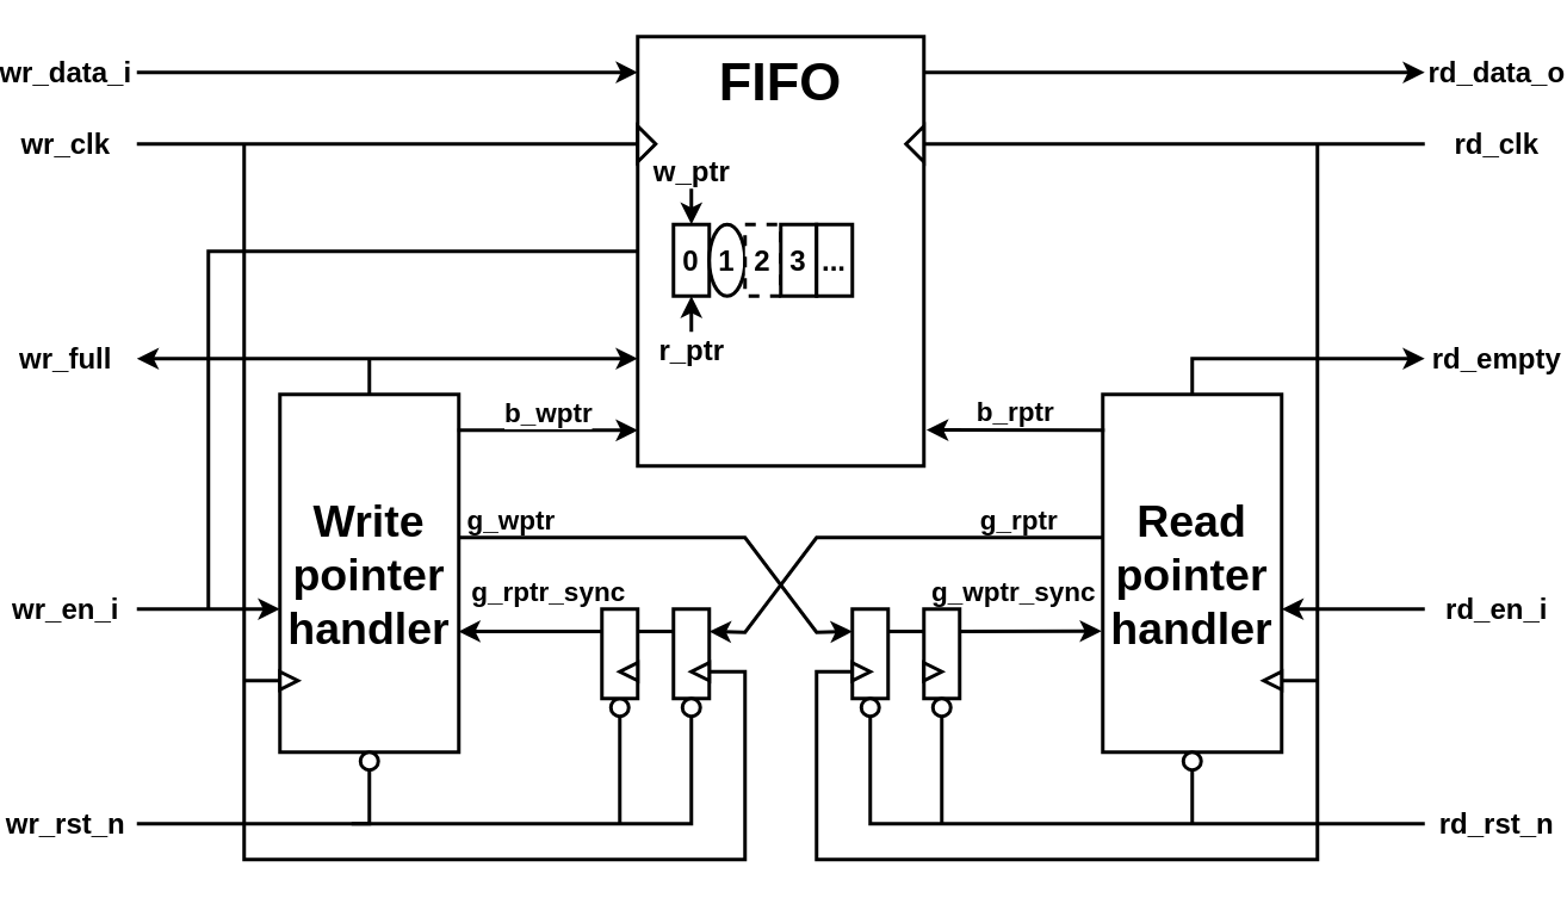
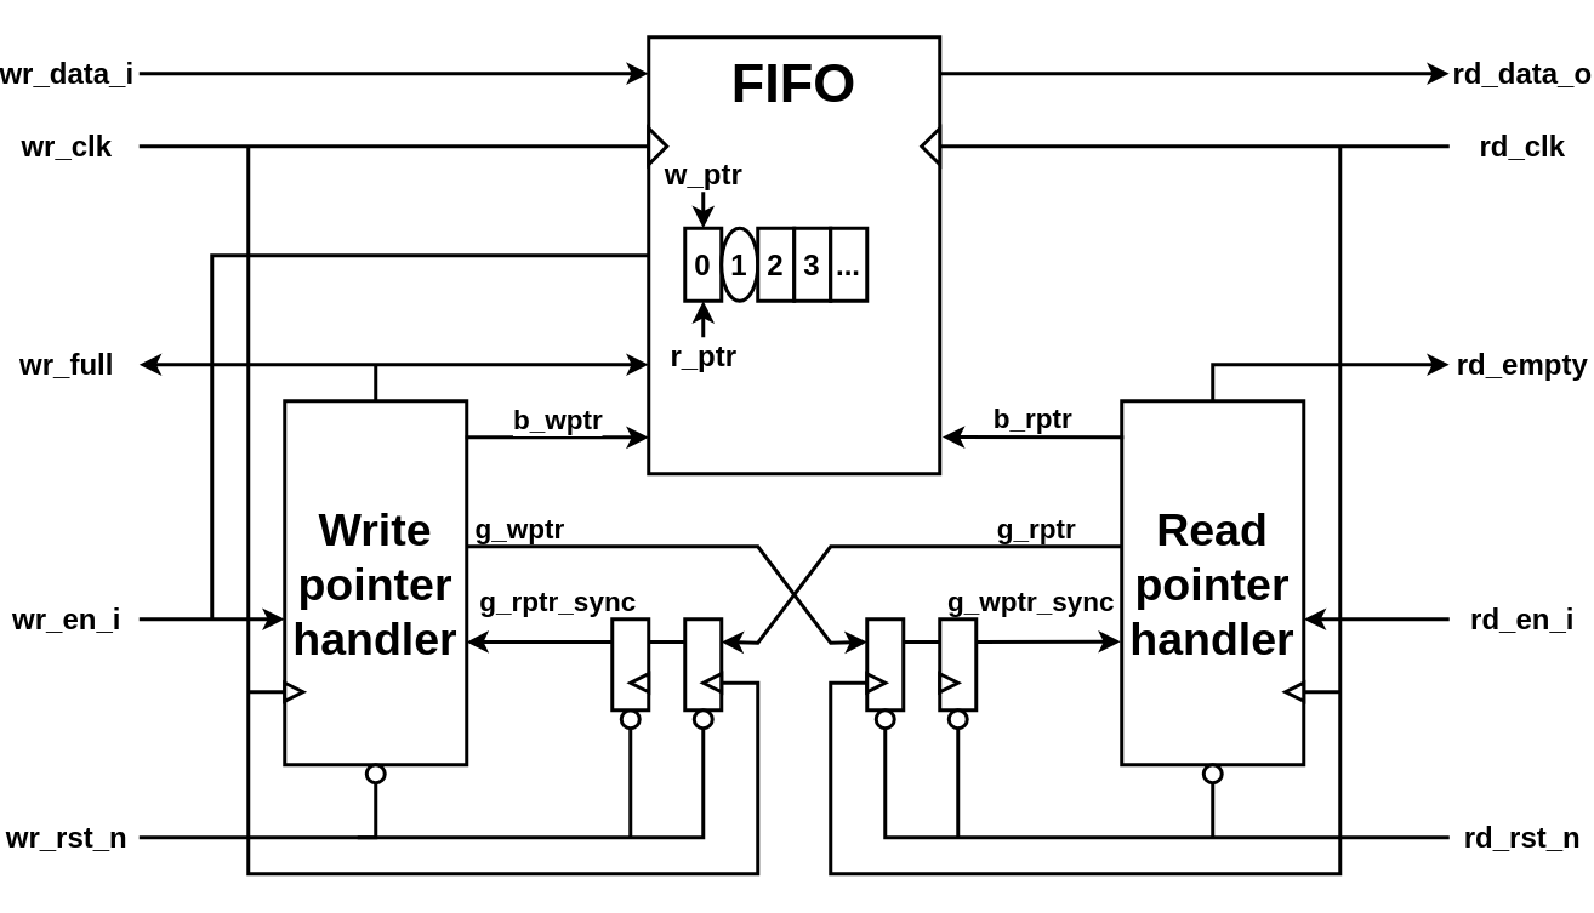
  <mxCell id="0" />
  <mxCell id="1" parent="0" />
  <mxCell id="2" value="&lt;font style=&quot;font-size: 25px;&quot;&gt;Read&lt;/font&gt;&lt;div style=&quot;font-size: 25px;&quot;&gt;&lt;font style=&quot;font-size: 25px;&quot;&gt;pointer&lt;/font&gt;&lt;/div&gt;&lt;div style=&quot;font-size: 25px;&quot;&gt;&lt;font style=&quot;font-size: 25px;&quot;&gt;handler&lt;/font&gt;&lt;/div&gt;" style="rounded=0;whiteSpace=wrap;html=1;fontStyle=1;strokeWidth=2;fontSize=16;labelBackgroundColor=none;" parent="1" vertex="1"><mxGeometry x="560" y="220" width="100" height="200" as="geometry" /></mxCell>
  <mxCell id="3" value="&lt;div style=&quot;font-size: 25px;&quot;&gt;&lt;font style=&quot;font-size: 25px;&quot;&gt;Write&lt;/font&gt;&lt;/div&gt;&lt;div style=&quot;font-size: 25px;&quot;&gt;&lt;font style=&quot;font-size: 25px;&quot;&gt;pointer&lt;/font&gt;&lt;/div&gt;&lt;div style=&quot;font-size: 25px;&quot;&gt;&lt;font style=&quot;font-size: 25px;&quot;&gt;handler&lt;/font&gt;&lt;/div&gt;" style="rounded=0;whiteSpace=wrap;html=1;fontStyle=1;strokeWidth=2;fontSize=16;labelBackgroundColor=none;" parent="1" vertex="1"><mxGeometry x="100" y="220" width="100" height="200" as="geometry" /></mxCell>
  <mxCell id="4" value="" style="rounded=0;whiteSpace=wrap;html=1;fontStyle=1;strokeWidth=2;fontSize=16;labelBackgroundColor=none;" parent="1" vertex="1"><mxGeometry x="300" y="20" width="160" height="240" as="geometry" /></mxCell>
  <mxCell id="5" value="0" style="rounded=0;whiteSpace=wrap;html=1;fontStyle=1;strokeWidth=2;fontSize=16;labelBackgroundColor=none;" parent="1" vertex="1"><mxGeometry x="320" y="125" width="20" height="40" as="geometry" /></mxCell>
  <mxCell id="6" value="1" style="ellipse;whiteSpace=wrap;html=1;fontStyle=1;strokeWidth=2;fontSize=16;labelBackgroundColor=none;" parent="1" vertex="1"><mxGeometry x="340" y="125" width="20" height="40" as="geometry" /></mxCell>
- <mxCell id="7" value="2" style="rounded=0;whiteSpace=wrap;html=1;fontStyle=1;strokeWidth=2;fontSize=16;labelBackgroundColor=none;dashed=1;" parent="1" vertex="1"><mxGeometry x="360" y="125" width="20" height="40" as="geometry" /></mxCell>
+ <mxCell id="7" value="2" style="rounded=0;whiteSpace=wrap;html=1;fontStyle=1;strokeWidth=2;fontSize=16;labelBackgroundColor=none;" parent="1" vertex="1"><mxGeometry x="360" y="125" width="20" height="40" as="geometry" /></mxCell>
  <mxCell id="8" value="3" style="rounded=0;whiteSpace=wrap;html=1;fontStyle=1;strokeWidth=2;fontSize=16;labelBackgroundColor=none;" parent="1" vertex="1"><mxGeometry x="380" y="125" width="20" height="40" as="geometry" /></mxCell>
  <mxCell id="9" value="..." style="rounded=0;whiteSpace=wrap;html=1;fontStyle=1;strokeWidth=2;fontSize=16;labelBackgroundColor=none;" parent="1" vertex="1"><mxGeometry x="400" y="125" width="20" height="40" as="geometry" /></mxCell>
  <mxCell id="10" value="w_ptr" style="endArrow=classic;html=1;rounded=0;entryX=0.5;entryY=0;entryDx=0;entryDy=0;fontStyle=1;strokeWidth=2;fontSize=16;labelBackgroundColor=none;" parent="1" target="5" edge="1"><mxGeometry x="-1" y="-10" width="50" height="50" relative="1" as="geometry"><mxPoint x="330" y="105" as="sourcePoint" /><mxPoint x="410" y="55" as="targetPoint" /><mxPoint x="10" y="-10" as="offset" /></mxGeometry></mxCell>
  <mxCell id="11" value="r_ptr" style="endArrow=classic;html=1;rounded=0;entryX=0.5;entryY=1;entryDx=0;entryDy=0;fontStyle=1;strokeWidth=2;fontSize=16;labelBackgroundColor=none;" parent="1" target="5" edge="1"><mxGeometry x="-1" y="-10" width="50" height="50" relative="1" as="geometry"><mxPoint x="330" y="185" as="sourcePoint" /><mxPoint x="410" y="95" as="targetPoint" /><mxPoint x="-10" y="10" as="offset" /></mxGeometry></mxCell>
  <mxCell id="12" value="wr_data_i" style="endArrow=classic;html=1;rounded=0;entryX=0;entryY=0.083;entryDx=0;entryDy=0;entryPerimeter=0;fontStyle=1;strokeWidth=2;fontSize=16;labelBackgroundColor=none;" parent="1" target="4" edge="1"><mxGeometry x="-1" y="-40" width="50" height="50" relative="1" as="geometry"><mxPoint x="20" y="40" as="sourcePoint" /><mxPoint x="370" y="90" as="targetPoint" /><mxPoint x="-40" y="-40" as="offset" /></mxGeometry></mxCell>
  <mxCell id="13" value="rd_data_o" style="endArrow=classic;html=1;rounded=0;fontStyle=1;strokeWidth=2;fontSize=16;labelBackgroundColor=none;" parent="1" edge="1"><mxGeometry x="1" y="40" width="50" height="50" relative="1" as="geometry"><mxPoint x="460" y="40" as="sourcePoint" /><mxPoint x="740" y="40" as="targetPoint" /><mxPoint x="40" y="40" as="offset" /></mxGeometry></mxCell>
  <mxCell id="14" value="wr_en_i" style="endArrow=classic;html=1;rounded=0;entryX=0;entryY=0.5;entryDx=0;entryDy=0;fontStyle=1;strokeWidth=2;fontSize=16;labelBackgroundColor=none;" parent="1" edge="1"><mxGeometry x="-1" y="-40" width="50" height="50" relative="1" as="geometry"><mxPoint x="20" y="340" as="sourcePoint" /><mxPoint x="100" y="340" as="targetPoint" /><mxPoint x="-40" y="-40" as="offset" /></mxGeometry></mxCell>
  <mxCell id="15" value="rd_en_i" style="endArrow=classic;html=1;rounded=0;entryX=1;entryY=0.5;entryDx=0;entryDy=0;fontStyle=1;strokeWidth=2;fontSize=16;labelBackgroundColor=none;" parent="1" edge="1"><mxGeometry x="-1" y="-40" width="50" height="50" relative="1" as="geometry"><mxPoint x="740" y="340" as="sourcePoint" /><mxPoint x="660" y="340" as="targetPoint" /><mxPoint x="40" y="40" as="offset" /></mxGeometry></mxCell>
  <mxCell id="16" value="" style="triangle;whiteSpace=wrap;html=1;fontStyle=1;strokeWidth=2;fontSize=16;labelBackgroundColor=none;" parent="1" vertex="1"><mxGeometry x="300" y="70" width="10" height="20" as="geometry" /></mxCell>
  <mxCell id="17" value="" style="triangle;whiteSpace=wrap;html=1;direction=west;fontStyle=1;strokeWidth=2;fontSize=16;labelBackgroundColor=none;" parent="1" vertex="1"><mxGeometry x="450" y="70" width="10" height="20" as="geometry" /></mxCell>
  <mxCell id="18" value="wr_full" style="endArrow=classic;startArrow=classic;html=1;rounded=0;fontStyle=1;strokeWidth=2;fontSize=16;labelBackgroundColor=none;" parent="1" edge="1"><mxGeometry x="-1" y="-40" width="50" height="50" relative="1" as="geometry"><mxPoint x="20" y="200" as="sourcePoint" /><mxPoint x="300" y="200" as="targetPoint" /><mxPoint x="-40" y="-40" as="offset" /></mxGeometry></mxCell>
  <mxCell id="19" value="" style="endArrow=none;html=1;rounded=0;exitX=0.5;exitY=0;exitDx=0;exitDy=0;fontStyle=1;strokeWidth=2;fontSize=16;labelBackgroundColor=none;" parent="1" source="3" edge="1"><mxGeometry width="50" height="50" relative="1" as="geometry"><mxPoint x="150" y="260" as="sourcePoint" /><mxPoint x="150" y="200" as="targetPoint" /></mxGeometry></mxCell>
  <mxCell id="20" value="" style="group;fontStyle=1;strokeWidth=2;fontSize=16;labelBackgroundColor=none;" parent="1" vertex="1" connectable="0"><mxGeometry x="320" y="340" width="20" height="50" as="geometry" /></mxCell>
  <mxCell id="21" value="" style="group;fontStyle=1;strokeWidth=2;fontSize=16;labelBackgroundColor=none;" parent="20" vertex="1" connectable="0"><mxGeometry width="20" height="50" as="geometry" /></mxCell>
  <mxCell id="22" value="" style="rounded=0;whiteSpace=wrap;html=1;fontStyle=1;strokeWidth=2;fontSize=16;labelBackgroundColor=none;" parent="21" vertex="1"><mxGeometry width="20" height="50" as="geometry" /></mxCell>
  <mxCell id="23" value="" style="triangle;whiteSpace=wrap;html=1;direction=west;fontStyle=1;strokeWidth=2;fontSize=16;labelBackgroundColor=none;" parent="21" vertex="1"><mxGeometry x="10" y="30" width="10" height="10" as="geometry" /></mxCell>
  <mxCell id="24" value="" style="endArrow=none;html=1;rounded=0;exitX=0;exitY=0.5;exitDx=0;exitDy=0;fontStyle=1;strokeWidth=2;fontSize=16;labelBackgroundColor=none;" parent="1" source="23" edge="1"><mxGeometry width="50" height="50" relative="1" as="geometry"><mxPoint x="370" y="380" as="sourcePoint" /><mxPoint x="80" y="80" as="targetPoint" /><Array as="points"><mxPoint x="360" y="375" /><mxPoint x="360" y="480" /><mxPoint x="80" y="480" /></Array></mxGeometry></mxCell>
  <mxCell id="25" value="" style="ellipse;whiteSpace=wrap;html=1;aspect=fixed;fontStyle=1;strokeWidth=2;fontSize=16;labelBackgroundColor=none;" parent="1" vertex="1"><mxGeometry x="285" y="390" width="10" height="10" as="geometry" /></mxCell>
  <mxCell id="26" value="" style="ellipse;whiteSpace=wrap;html=1;aspect=fixed;fontStyle=1;strokeWidth=2;fontSize=16;labelBackgroundColor=none;" parent="1" vertex="1"><mxGeometry x="325" y="390" width="10" height="10" as="geometry" /></mxCell>
  <mxCell id="27" value="" style="endArrow=none;html=1;rounded=0;entryX=0.5;entryY=1;entryDx=0;entryDy=0;fontStyle=1;strokeWidth=2;fontSize=16;labelBackgroundColor=none;" parent="1" target="25" edge="1"><mxGeometry width="50" height="50" relative="1" as="geometry"><mxPoint x="290" y="460" as="sourcePoint" /><mxPoint x="420" y="370" as="targetPoint" /></mxGeometry></mxCell>
  <mxCell id="28" value="" style="endArrow=none;html=1;rounded=0;entryX=0.5;entryY=1;entryDx=0;entryDy=0;fontStyle=1;strokeWidth=2;fontSize=16;labelBackgroundColor=none;" parent="1" target="26" edge="1"><mxGeometry width="50" height="50" relative="1" as="geometry"><mxPoint x="140" y="460" as="sourcePoint" /><mxPoint x="390" y="410" as="targetPoint" /><Array as="points"><mxPoint x="330" y="460" /></Array></mxGeometry></mxCell>
  <mxCell id="29" value="" style="ellipse;whiteSpace=wrap;html=1;aspect=fixed;fontStyle=1;strokeWidth=2;fontSize=16;labelBackgroundColor=none;" parent="1" vertex="1"><mxGeometry x="145" y="420" width="10" height="10" as="geometry" /></mxCell>
  <mxCell id="30" value="wr_rst_n" style="endArrow=none;html=1;rounded=0;exitX=0.5;exitY=1;exitDx=0;exitDy=0;fontStyle=1;strokeWidth=2;fontSize=16;labelBackgroundColor=none;" parent="1" edge="1"><mxGeometry x="1" y="40" width="50" height="50" relative="1" as="geometry"><mxPoint x="150" y="430" as="sourcePoint" /><mxPoint x="20" y="460" as="targetPoint" /><Array as="points"><mxPoint x="150" y="460" /></Array><mxPoint x="-40" y="-40" as="offset" /></mxGeometry></mxCell>
  <mxCell id="31" value="g_rptr_sync" style="endArrow=classic;html=1;rounded=0;exitX=0;exitY=0.25;exitDx=0;exitDy=0;entryX=0.998;entryY=0.578;entryDx=0;entryDy=0;entryPerimeter=0;fontStyle=1;strokeWidth=2;fontSize=15;labelBackgroundColor=none;" parent="1" source="36" edge="1"><mxGeometry x="-0.252" y="-22" width="50" height="50" relative="1" as="geometry"><mxPoint x="290" y="380" as="sourcePoint" /><mxPoint x="199.8" y="352.48" as="targetPoint" /><mxPoint as="offset" /></mxGeometry></mxCell>
  <mxCell id="32" value="" style="endArrow=none;html=1;rounded=0;entryX=0;entryY=0.25;entryDx=0;entryDy=0;exitX=1;exitY=0.25;exitDx=0;exitDy=0;fontStyle=1;strokeWidth=2;fontSize=16;labelBackgroundColor=none;" parent="1" source="36" target="22" edge="1"><mxGeometry width="50" height="50" relative="1" as="geometry"><mxPoint x="300" y="370" as="sourcePoint" /><mxPoint x="350" y="320" as="targetPoint" /></mxGeometry></mxCell>
  <mxCell id="33" value="g_rptr" style="endArrow=classic;html=1;rounded=0;entryX=1;entryY=0.25;entryDx=0;entryDy=0;exitX=0;exitY=0.25;exitDx=0;exitDy=0;fontStyle=1;strokeWidth=2;fontSize=15;labelBackgroundColor=none;" parent="1" target="22" edge="1"><mxGeometry x="-0.619" y="-10" width="50" height="50" relative="1" as="geometry"><mxPoint x="560" y="300" as="sourcePoint" /><mxPoint x="410" y="320" as="targetPoint" /><Array as="points"><mxPoint x="400" y="300" /><mxPoint x="360" y="353" /></Array><mxPoint as="offset" /></mxGeometry></mxCell>
  <mxCell id="34" value="g_wptr" style="endArrow=classic;html=1;rounded=0;exitX=1;exitY=0.25;exitDx=0;exitDy=0;entryX=0;entryY=0.25;entryDx=0;entryDy=0;fontStyle=1;strokeWidth=2;fontSize=15;labelBackgroundColor=none;" parent="1" target="42" edge="1"><mxGeometry x="-0.761" y="10" width="50" height="50" relative="1" as="geometry"><mxPoint x="200" y="300" as="sourcePoint" /><mxPoint x="420" y="350" as="targetPoint" /><Array as="points"><mxPoint x="330" y="300" /><mxPoint x="360" y="300" /><mxPoint x="400" y="353" /></Array><mxPoint as="offset" /></mxGeometry></mxCell>
  <mxCell id="35" value="" style="group;fontStyle=1;strokeWidth=2;fontSize=16;labelBackgroundColor=none;" parent="1" vertex="1" connectable="0"><mxGeometry x="280" y="340" width="20" height="50" as="geometry" /></mxCell>
  <mxCell id="36" value="" style="rounded=0;whiteSpace=wrap;html=1;fontStyle=1;strokeWidth=2;fontSize=16;labelBackgroundColor=none;" parent="35" vertex="1"><mxGeometry width="20" height="50" as="geometry" /></mxCell>
  <mxCell id="37" value="" style="triangle;whiteSpace=wrap;html=1;direction=west;fontStyle=1;strokeWidth=2;fontSize=16;labelBackgroundColor=none;" parent="35" vertex="1"><mxGeometry x="10" y="30" width="10" height="10" as="geometry" /></mxCell>
  <mxCell id="38" value="" style="group;fontStyle=1;strokeWidth=2;fontSize=16;labelBackgroundColor=none;" parent="1" vertex="1" connectable="0"><mxGeometry x="460" y="340" width="20" height="50" as="geometry" /></mxCell>
  <mxCell id="39" value="" style="rounded=0;whiteSpace=wrap;html=1;fontStyle=1;strokeWidth=2;fontSize=16;labelBackgroundColor=none;" parent="38" vertex="1"><mxGeometry width="20" height="50" as="geometry" /></mxCell>
  <mxCell id="40" value="" style="triangle;whiteSpace=wrap;html=1;direction=east;fontStyle=1;strokeWidth=2;fontSize=16;labelBackgroundColor=none;" parent="38" vertex="1"><mxGeometry y="30" width="10" height="10" as="geometry" /></mxCell>
  <mxCell id="41" value="" style="group;fontStyle=1;strokeWidth=2;fontSize=16;labelBackgroundColor=none;" parent="1" vertex="1" connectable="0"><mxGeometry x="420" y="340" width="20" height="50" as="geometry" /></mxCell>
  <mxCell id="42" value="" style="rounded=0;whiteSpace=wrap;html=1;fontStyle=1;strokeWidth=2;fontSize=16;labelBackgroundColor=none;" parent="41" vertex="1"><mxGeometry width="20" height="50" as="geometry" /></mxCell>
  <mxCell id="43" value="" style="triangle;whiteSpace=wrap;html=1;direction=east;fontStyle=1;strokeWidth=2;fontSize=16;labelBackgroundColor=none;" parent="41" vertex="1"><mxGeometry y="30" width="10" height="10" as="geometry" /></mxCell>
  <mxCell id="44" value="" style="endArrow=none;html=1;rounded=0;entryX=0;entryY=0.25;entryDx=0;entryDy=0;exitX=1;exitY=0.25;exitDx=0;exitDy=0;fontStyle=1;strokeWidth=2;fontSize=16;labelBackgroundColor=none;" parent="1" source="42" target="39" edge="1"><mxGeometry width="50" height="50" relative="1" as="geometry"><mxPoint x="400" y="370" as="sourcePoint" /><mxPoint x="450" y="320" as="targetPoint" /></mxGeometry></mxCell>
  <mxCell id="45" value="g_wptr_sync" style="endArrow=classic;html=1;rounded=0;entryX=-0.006;entryY=0.577;entryDx=0;entryDy=0;entryPerimeter=0;exitX=1;exitY=0.25;exitDx=0;exitDy=0;fontStyle=1;strokeWidth=2;fontSize=15;labelBackgroundColor=none;" parent="1" source="39" edge="1"><mxGeometry x="-0.243" y="22" width="50" height="50" relative="1" as="geometry"><mxPoint x="430" y="380" as="sourcePoint" /><mxPoint x="559.4" y="352.32" as="targetPoint" /><mxPoint as="offset" /></mxGeometry></mxCell>
  <mxCell id="46" value="" style="ellipse;whiteSpace=wrap;html=1;aspect=fixed;fontStyle=1;strokeWidth=2;fontSize=16;labelBackgroundColor=none;" parent="1" vertex="1"><mxGeometry x="425" y="390" width="10" height="10" as="geometry" /></mxCell>
  <mxCell id="47" value="" style="ellipse;whiteSpace=wrap;html=1;aspect=fixed;fontStyle=1;strokeWidth=2;fontSize=16;labelBackgroundColor=none;" parent="1" vertex="1"><mxGeometry x="465" y="390" width="10" height="10" as="geometry" /></mxCell>
  <mxCell id="48" value="rd_rst_n" style="endArrow=none;html=1;rounded=0;entryX=0.5;entryY=1;entryDx=0;entryDy=0;fontStyle=1;strokeWidth=2;fontSize=16;labelBackgroundColor=none;" parent="1" target="46" edge="1"><mxGeometry x="-1" y="-40" width="50" height="50" relative="1" as="geometry"><mxPoint x="740" y="460" as="sourcePoint" /><mxPoint x="450" y="390" as="targetPoint" /><Array as="points"><mxPoint x="430" y="460" /></Array><mxPoint x="40" y="40" as="offset" /></mxGeometry></mxCell>
  <mxCell id="49" value="" style="endArrow=none;html=1;rounded=0;entryX=0.5;entryY=1;entryDx=0;entryDy=0;fontStyle=1;strokeWidth=2;fontSize=16;labelBackgroundColor=none;" parent="1" target="47" edge="1"><mxGeometry width="50" height="50" relative="1" as="geometry"><mxPoint x="470" y="460" as="sourcePoint" /><mxPoint x="450" y="390" as="targetPoint" /></mxGeometry></mxCell>
  <mxCell id="50" value="" style="ellipse;whiteSpace=wrap;html=1;aspect=fixed;fontStyle=1;strokeWidth=2;fontSize=16;labelBackgroundColor=none;" parent="1" vertex="1"><mxGeometry x="605" y="420" width="10" height="10" as="geometry" /></mxCell>
  <mxCell id="51" value="" style="endArrow=none;html=1;rounded=0;entryX=0.5;entryY=1;entryDx=0;entryDy=0;fontStyle=1;strokeWidth=2;fontSize=16;labelBackgroundColor=none;" parent="1" target="50" edge="1"><mxGeometry width="50" height="50" relative="1" as="geometry"><mxPoint x="610" y="460" as="sourcePoint" /><mxPoint x="600" y="380" as="targetPoint" /></mxGeometry></mxCell>
  <mxCell id="52" value="rd_empty" style="endArrow=classic;html=1;rounded=0;exitX=0.5;exitY=0;exitDx=0;exitDy=0;fontStyle=1;strokeWidth=2;fontSize=16;labelBackgroundColor=none;" parent="1" source="2" edge="1"><mxGeometry x="1" y="40" width="50" height="50" relative="1" as="geometry"><mxPoint x="610" y="260" as="sourcePoint" /><mxPoint x="740" y="200" as="targetPoint" /><Array as="points"><mxPoint x="610" y="200" /></Array><mxPoint x="40" y="40" as="offset" /></mxGeometry></mxCell>
  <mxCell id="53" value="&lt;font style=&quot;font-size: 30px;&quot;&gt;FIFO&lt;/font&gt;" style="text;html=1;align=center;verticalAlign=middle;whiteSpace=wrap;rounded=0;fontStyle=1;strokeWidth=2;fontSize=16;labelBackgroundColor=none;" parent="1" vertex="1"><mxGeometry x="300" y="20" width="160" height="50" as="geometry" /></mxCell>
  <mxCell id="54" value="" style="endArrow=none;html=1;rounded=0;entryX=0;entryY=0.5;entryDx=0;entryDy=0;fontStyle=1;strokeWidth=2;fontSize=16;labelBackgroundColor=none;" parent="1" target="43" edge="1"><mxGeometry width="50" height="50" relative="1" as="geometry"><mxPoint x="680" y="80" as="sourcePoint" /><mxPoint x="480" y="330" as="targetPoint" /><Array as="points"><mxPoint x="680" y="480" /><mxPoint x="400" y="480" /><mxPoint x="400" y="375" /></Array></mxGeometry></mxCell>
  <mxCell id="55" value="" style="endArrow=none;html=1;rounded=0;entryX=0;entryY=0.5;entryDx=0;entryDy=0;fontStyle=1;strokeWidth=2;fontSize=16;labelBackgroundColor=none;" parent="1" target="4" edge="1"><mxGeometry width="50" height="50" relative="1" as="geometry"><mxPoint x="60" y="340" as="sourcePoint" /><mxPoint x="370" y="280" as="targetPoint" /><Array as="points"><mxPoint x="60" y="140" /></Array></mxGeometry></mxCell>
  <mxCell id="56" value="" style="triangle;whiteSpace=wrap;html=1;direction=west;fontStyle=1;strokeWidth=2;fontSize=16;labelBackgroundColor=none;" parent="1" vertex="1"><mxGeometry x="650" y="375" width="10" height="10" as="geometry" /></mxCell>
  <mxCell id="57" value="" style="endArrow=none;html=1;rounded=0;exitX=0;exitY=0.5;exitDx=0;exitDy=0;fontStyle=1;strokeWidth=2;fontSize=16;labelBackgroundColor=none;" parent="1" source="56" edge="1"><mxGeometry width="50" height="50" relative="1" as="geometry"><mxPoint x="590" y="390" as="sourcePoint" /><mxPoint x="680" y="380" as="targetPoint" /></mxGeometry></mxCell>
  <mxCell id="58" value="" style="triangle;whiteSpace=wrap;html=1;direction=east;fontStyle=1;strokeWidth=2;fontSize=16;labelBackgroundColor=none;" parent="1" vertex="1"><mxGeometry x="100" y="375" width="10" height="10" as="geometry" /></mxCell>
  <mxCell id="59" value="" style="endArrow=none;html=1;rounded=0;entryX=0;entryY=0.75;entryDx=0;entryDy=0;fontStyle=1;strokeWidth=2;fontSize=16;labelBackgroundColor=none;" parent="1" edge="1"><mxGeometry width="50" height="50" relative="1" as="geometry"><mxPoint x="80" y="380" as="sourcePoint" /><mxPoint x="100" y="380" as="targetPoint" /></mxGeometry></mxCell>
  <mxCell id="60" value="wr_clk" style="endArrow=none;html=1;rounded=0;entryX=0;entryY=0.5;entryDx=0;entryDy=0;fontStyle=1;strokeWidth=2;fontSize=16;labelBackgroundColor=none;" parent="1" target="16" edge="1"><mxGeometry x="-1" y="-40" width="50" height="50" relative="1" as="geometry"><mxPoint x="20" y="80" as="sourcePoint" /><mxPoint x="230" y="100" as="targetPoint" /><mxPoint x="-40" y="-40" as="offset" /></mxGeometry></mxCell>
  <mxCell id="61" value="rd_clk" style="endArrow=none;html=1;rounded=0;exitX=0;exitY=0.5;exitDx=0;exitDy=0;fontStyle=1;strokeWidth=2;fontSize=16;labelBackgroundColor=none;" parent="1" source="17" edge="1"><mxGeometry x="1" y="40" width="50" height="50" relative="1" as="geometry"><mxPoint x="480" y="90" as="sourcePoint" /><mxPoint x="740" y="80" as="targetPoint" /><mxPoint x="40" y="40" as="offset" /></mxGeometry></mxCell>
  <mxCell id="62" value="&lt;b style=&quot;font-size: 15px;&quot;&gt;&lt;font style=&quot;font-size: 15px;&quot;&gt;b_wptr&lt;/font&gt;&lt;/b&gt;" style="endArrow=classic;html=1;rounded=0;exitX=0.993;exitY=0.1;exitDx=0;exitDy=0;exitPerimeter=0;strokeWidth=2;entryX=0;entryY=0.917;entryDx=0;entryDy=0;entryPerimeter=0;fontSize=15;" parent="1" source="3" target="4" edge="1"><mxGeometry x="0.012" y="10" width="50" height="50" relative="1" as="geometry"><mxPoint x="240" y="269.8" as="sourcePoint" /><mxPoint x="290" y="240" as="targetPoint" /><mxPoint as="offset" /></mxGeometry></mxCell>
  <mxCell id="63" value="&lt;b style=&quot;font-size: 15px;&quot;&gt;&lt;font style=&quot;font-size: 15px;&quot;&gt;b_rptr&lt;/font&gt;&lt;/b&gt;" style="endArrow=classic;html=1;rounded=0;exitX=0.993;exitY=0.1;exitDx=0;exitDy=0;exitPerimeter=0;strokeWidth=2;entryX=1.009;entryY=0.916;entryDx=0;entryDy=0;entryPerimeter=0;fontSize=15;" parent="1" target="4" edge="1"><mxGeometry x="0.008" y="-11" width="50" height="50" relative="1" as="geometry"><mxPoint x="561" y="240" as="sourcePoint" /><mxPoint x="470" y="240" as="targetPoint" /><mxPoint as="offset" /></mxGeometry></mxCell>
